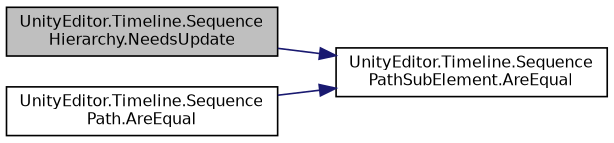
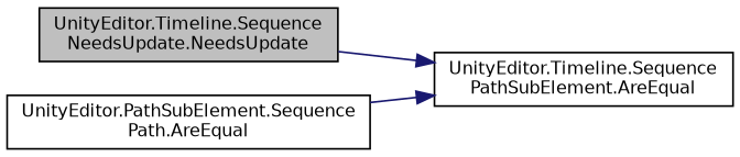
  digraph {
    rankdir=LR
    node [color=black fillcolor=white fontname=Helvetica fontsize=10 shape=record style=filled]
    edge [color=midnightblue fontname=Helvetica fontsize=10 labelfontname=Helvetica labelfontsize=10 style=solid]
-   n1 [fillcolor=grey75 fontcolor=black height=0.2 label="UnityEditor.Timeline.Sequence\lHierarchy.NeedsUpdate" width=0.4]
+   n1 [fillcolor=grey75 fontcolor=black height=0.2 label="UnityEditor.Timeline.Sequence\lNeedsUpdate.NeedsUpdate" width=0.4]
    n2 [height=0.2 label="UnityEditor.Timeline.Sequence\lPathSubElement.AreEqual" width=0.4]
-   n3 [height=0.2 label="UnityEditor.Timeline.Sequence\lPath.AreEqual" width=0.4]
+   n3 [height=0.2 label="UnityEditor.PathSubElement.Sequence\lPath.AreEqual" width=0.4]
    n1 -> n2
    n3 -> n2
  }
